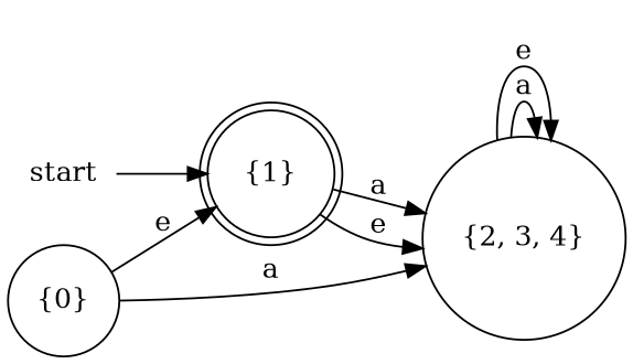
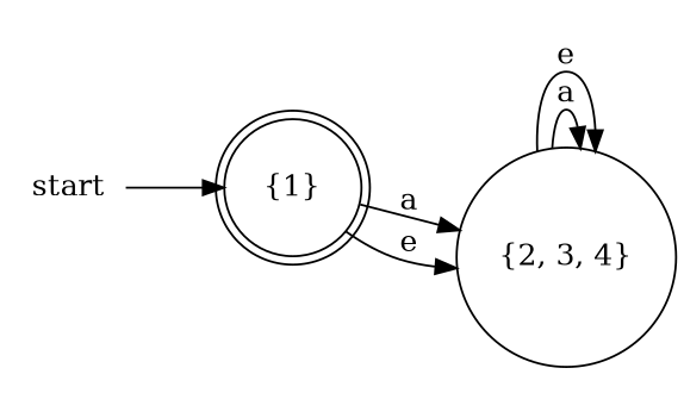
  digraph {
    rankdir=LR
    node [shape=circle]
    start [shape=none]
    "{1}" [shape=doublecircle]
-   "{0}"
    "{2, 3, 4}"
    start -> "{1}"
    "{1}" -> "{2, 3, 4}" [label=a]
    "{1}" -> "{2, 3, 4}" [label=e]
-   "{0}" -> "{1}" [label=e]
-   "{0}" -> "{2, 3, 4}" [label=a]
    "{2, 3, 4}" -> "{2, 3, 4}" [label=a]
    "{2, 3, 4}" -> "{2, 3, 4}" [label=e]
  }
